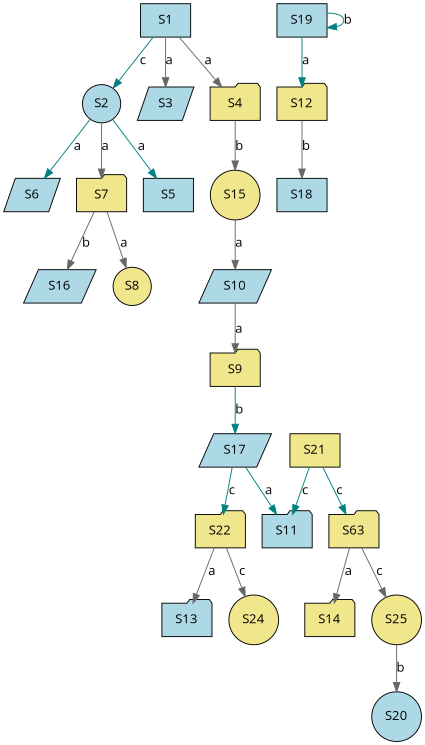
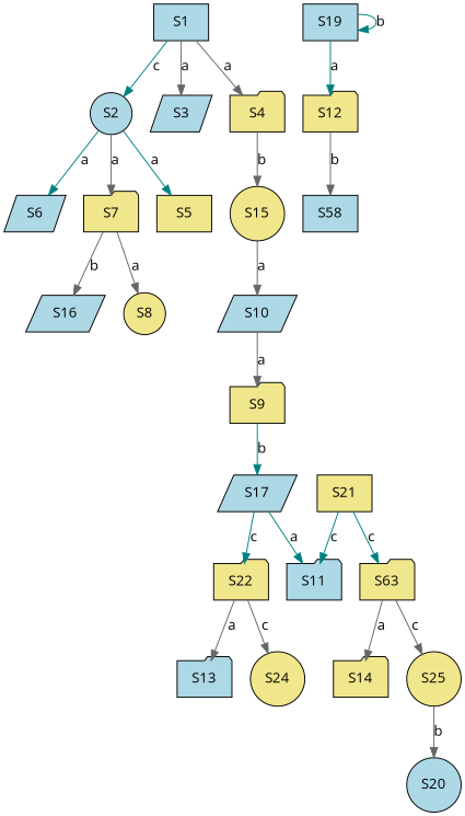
  digraph {
    fontname="Open Sans"
    node [fillcolor=khaki fontname="Open Sans" shape=folder style=filled]
    edge [color=gray40 fontname="Open Sans"]
    S1 [fillcolor=lightblue shape=box]
    S2 [fillcolor=lightblue shape=circle]
    S3 [fillcolor=lightblue shape=parallelogram]
    S4
-   S5 [fillcolor=lightblue shape=box]
+   S5 [shape=box]
    S6 [fillcolor=lightblue shape=parallelogram]
    S7
    S15 [shape=circle]
    S8 [shape=circle]
    S16 [fillcolor=lightblue shape=parallelogram]
    S10 [fillcolor=lightblue shape=parallelogram]
    S9
    S17 [fillcolor=lightblue shape=parallelogram]
    S11 [fillcolor=lightblue]
    S22
    S13 [fillcolor=lightblue]
    S24 [shape=circle]
    S21 [shape=box]
    n19 [label=S63]
    S19 [fillcolor=lightblue shape=box]
    S12
-   S18 [fillcolor=lightblue shape=box]
+   S18 [fillcolor=lightblue shape=box label=S58]
    S14
    S25 [shape=circle]
    S20 [fillcolor=lightblue shape=circle]
    S1 -> S2 [color=teal label=c]
    S1 -> S3 [label=a]
    S1 -> S4 [label=a]
    S2 -> S5 [color=teal label=a]
    S2 -> S6 [color=teal label=a]
    S2 -> S7 [label=a]
    S4 -> S15 [label=b]
    S7 -> S8 [label=a]
    S7 -> S16 [label=b]
    S15 -> S10 [label=a]
    S10 -> S9 [label=a]
    S9 -> S17 [color=teal label=b]
    S17 -> S11 [color=teal label=a]
    S17 -> S22 [color=teal label=c]
    S22 -> S13 [label=a]
    S22 -> S24 [label=c]
    S21 -> S11 [color=teal label=c]
    S21 -> n19 [color=teal label=c]
    n19 -> S14 [label=a]
    n19 -> S25 [label=c]
    S19 -> S19 [color=teal label=b]
    S19 -> S12 [color=teal label=a]
    S12 -> S18 [label=b]
    S25 -> S20 [label=b]
  }
